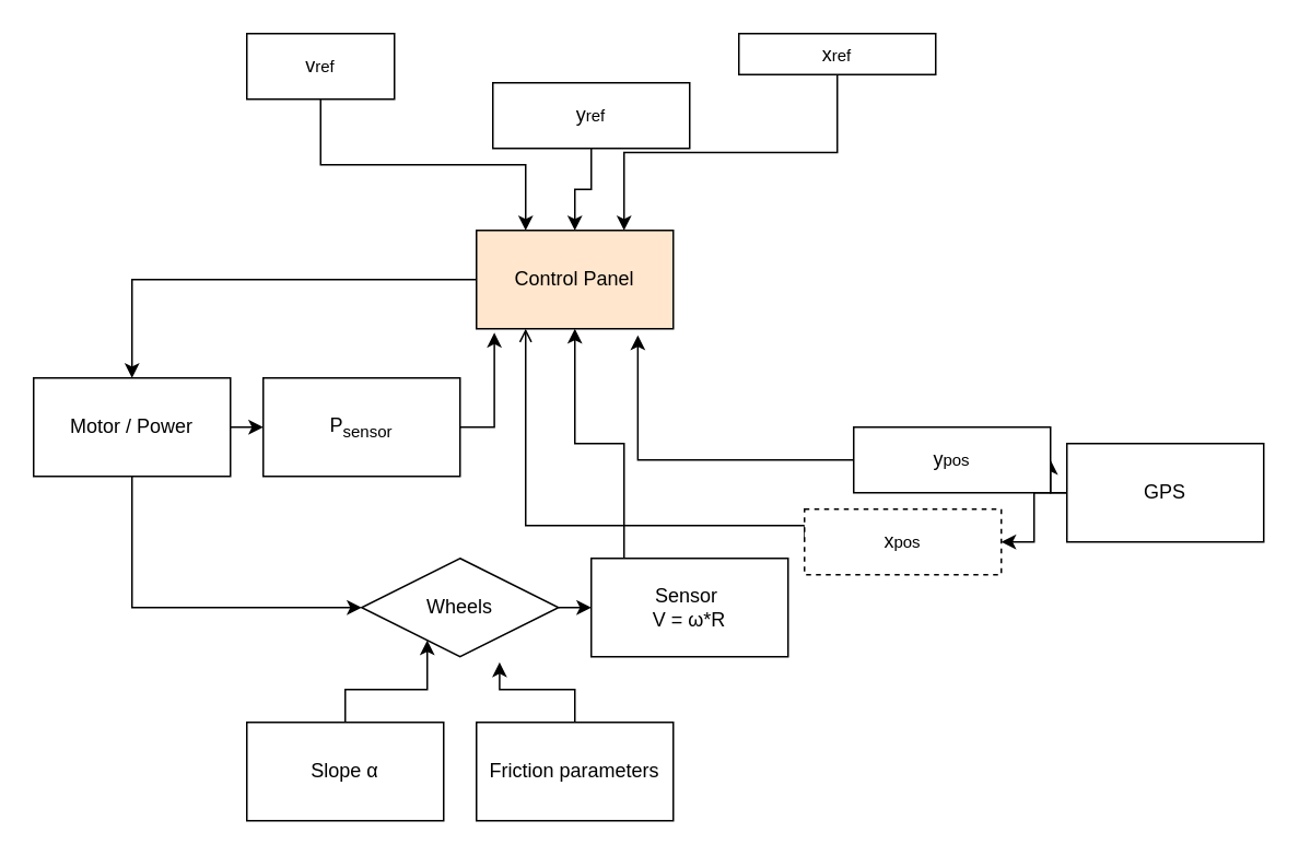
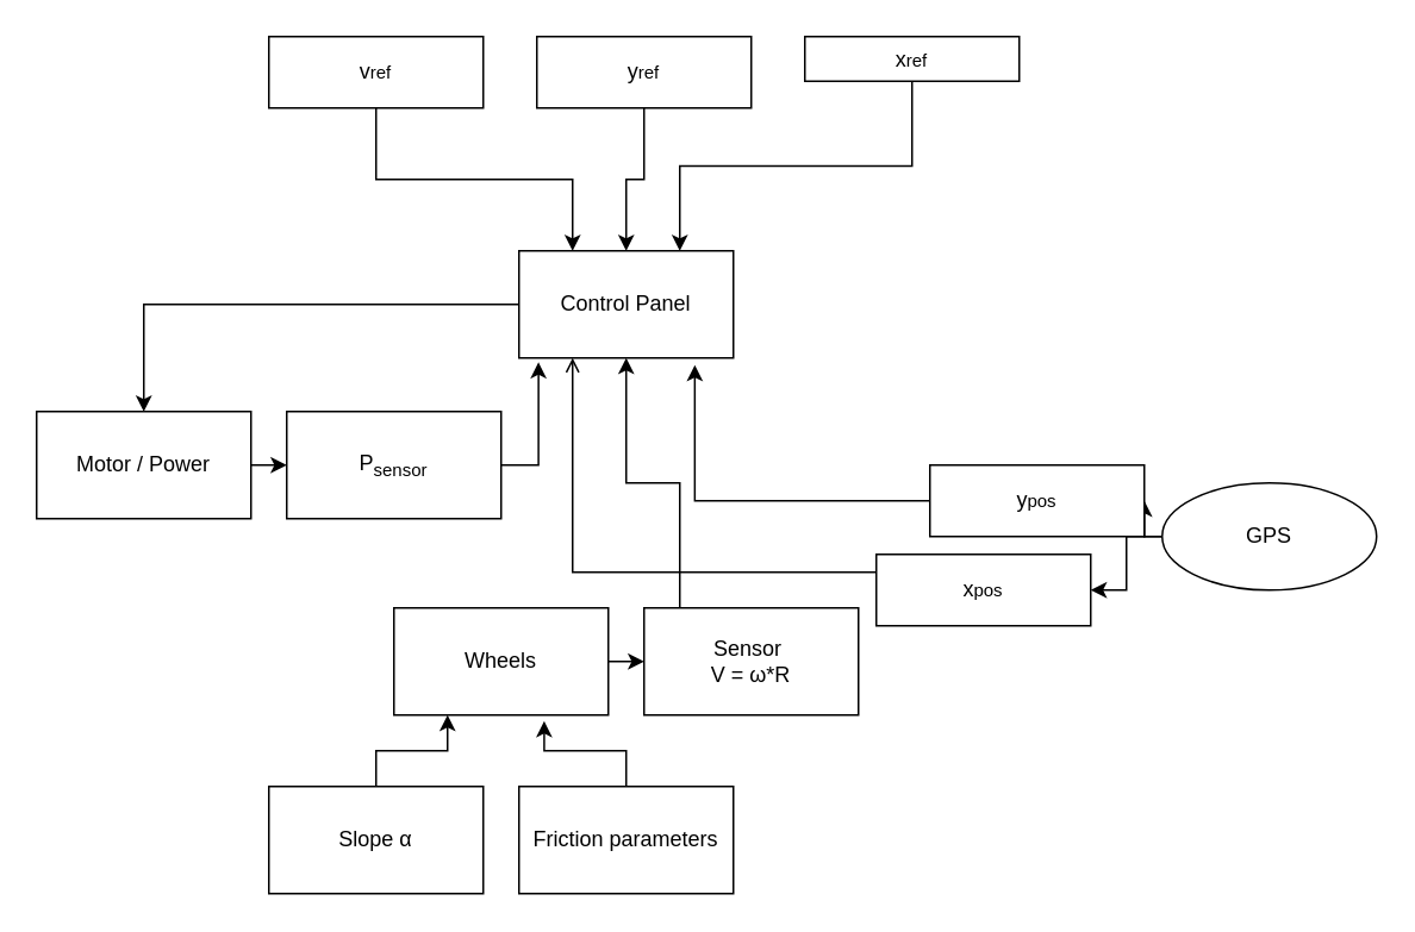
  <mxCell id="0" />
  <mxCell id="1" parent="0" />
  <mxCell id="2" style="edgeStyle=orthogonalEdgeStyle;rounded=0;orthogonalLoop=1;jettySize=auto;html=1;exitX=0;exitY=0.5;exitDx=0;exitDy=0;entryX=0.5;entryY=0;entryDx=0;entryDy=0;" edge="1" parent="1" source="3" target="12"><mxGeometry relative="1" as="geometry" /></mxCell>
- <mxCell id="3" value="Control Panel" style="rounded=0;whiteSpace=wrap;html=1;fillColor=#ffe6cc;" vertex="1" parent="1"><mxGeometry x="290" y="140" width="120" height="60" as="geometry" /></mxCell>
+ <mxCell id="3" value="Control Panel" style="rounded=0;whiteSpace=wrap;html=1;" vertex="1" parent="1"><mxGeometry x="290" y="140" width="120" height="60" as="geometry" /></mxCell>
  <mxCell id="4" style="edgeStyle=orthogonalEdgeStyle;rounded=0;orthogonalLoop=1;jettySize=auto;html=1;exitX=0.5;exitY=1;exitDx=0;exitDy=0;entryX=0.75;entryY=0;entryDx=0;entryDy=0;" edge="1" parent="1" source="5" target="3"><mxGeometry relative="1" as="geometry" /></mxCell>
  <mxCell id="5" value="x&lt;span style=&quot;font-size: 10px;&quot;&gt;ref&lt;/span&gt;" style="rounded=0;whiteSpace=wrap;html=1;" vertex="1" parent="1"><mxGeometry x="450" y="20" width="120" height="25" as="geometry" /></mxCell>
  <mxCell id="6" style="edgeStyle=orthogonalEdgeStyle;rounded=0;orthogonalLoop=1;jettySize=auto;html=1;exitX=0.5;exitY=1;exitDx=0;exitDy=0;" edge="1" parent="1" source="7" target="3"><mxGeometry relative="1" as="geometry" /></mxCell>
- <mxCell id="7" value="y&lt;span style=&quot;font-size: 10px;&quot;&gt;ref&lt;/span&gt;" style="rounded=0;whiteSpace=wrap;html=1;" vertex="1" parent="1"><mxGeometry x="300" y="50" width="120" height="40" as="geometry" /></mxCell>
+ <mxCell id="7" value="y&lt;span style=&quot;font-size: 10px;&quot;&gt;ref&lt;/span&gt;" style="rounded=0;whiteSpace=wrap;html=1;" vertex="1" parent="1"><mxGeometry x="300" y="20" width="120" height="40" as="geometry" /></mxCell>
  <mxCell id="8" style="edgeStyle=orthogonalEdgeStyle;rounded=0;orthogonalLoop=1;jettySize=auto;html=1;exitX=0.5;exitY=1;exitDx=0;exitDy=0;entryX=0.25;entryY=0;entryDx=0;entryDy=0;" edge="1" parent="1" source="9" target="3"><mxGeometry relative="1" as="geometry" /></mxCell>
- <mxCell id="9" value="v&lt;span style=&quot;font-size: 10px;&quot;&gt;ref&lt;/span&gt;" style="rounded=0;whiteSpace=wrap;html=1;" vertex="1" parent="1"><mxGeometry x="150" y="20" width="90" height="40" as="geometry" /></mxCell>
- <mxCell id="10" style="edgeStyle=orthogonalEdgeStyle;rounded=0;orthogonalLoop=1;jettySize=auto;html=1;exitX=0.5;exitY=1;exitDx=0;exitDy=0;entryX=0;entryY=0.5;entryDx=0;entryDy=0;" edge="1" parent="1" source="12" target="14"><mxGeometry relative="1" as="geometry" /></mxCell>
+ <mxCell id="9" value="v&lt;span style=&quot;font-size: 10px;&quot;&gt;ref&lt;/span&gt;" style="rounded=0;whiteSpace=wrap;html=1;" vertex="1" parent="1"><mxGeometry x="150" y="20" width="120" height="40" as="geometry" /></mxCell>
  <mxCell id="11" style="edgeStyle=orthogonalEdgeStyle;rounded=0;orthogonalLoop=1;jettySize=auto;html=1;exitX=1;exitY=0.5;exitDx=0;exitDy=0;entryX=0;entryY=0.5;entryDx=0;entryDy=0;" edge="1" parent="1" source="12" target="26"><mxGeometry relative="1" as="geometry" /></mxCell>
  <mxCell id="12" value="Motor / Power" style="rounded=0;whiteSpace=wrap;html=1;" vertex="1" parent="1"><mxGeometry x="20" y="230" width="120" height="60" as="geometry" /></mxCell>
  <mxCell id="13" style="edgeStyle=orthogonalEdgeStyle;rounded=0;orthogonalLoop=1;jettySize=auto;html=1;exitX=1;exitY=0.5;exitDx=0;exitDy=0;entryX=0;entryY=0.5;entryDx=0;entryDy=0;" edge="1" parent="1" source="14" target="16"><mxGeometry relative="1" as="geometry" /></mxCell>
- <mxCell id="14" value="Wheels" style="rhombus;whiteSpace=wrap;html=1;" vertex="1" parent="1"><mxGeometry x="220" y="340" width="120" height="60" as="geometry" /></mxCell>
+ <mxCell id="14" value="Wheels" style="rounded=0;whiteSpace=wrap;html=1;" vertex="1" parent="1"><mxGeometry x="220" y="340" width="120" height="60" as="geometry" /></mxCell>
  <mxCell id="15" style="edgeStyle=orthogonalEdgeStyle;rounded=0;orthogonalLoop=1;jettySize=auto;html=1;exitX=0.5;exitY=0;exitDx=0;exitDy=0;entryX=0.5;entryY=1;entryDx=0;entryDy=0;" edge="1" parent="1" source="16" target="3"><mxGeometry relative="1" as="geometry"><mxPoint x="360" y="210" as="targetPoint" /><Array as="points"><mxPoint x="380" y="340" /><mxPoint x="380" y="270" /><mxPoint x="350" y="270" /></Array></mxGeometry></mxCell>
  <mxCell id="16" value="Sensor&amp;nbsp;&lt;br&gt;V = ω*R" style="rounded=0;whiteSpace=wrap;html=1;" vertex="1" parent="1"><mxGeometry x="360" y="340" width="120" height="60" as="geometry" /></mxCell>
  <mxCell id="17" style="edgeStyle=orthogonalEdgeStyle;rounded=0;orthogonalLoop=1;jettySize=auto;html=1;exitX=0;exitY=0.5;exitDx=0;exitDy=0;entryX=1;entryY=0.5;entryDx=0;entryDy=0;" edge="1" parent="1" source="19" target="22"><mxGeometry relative="1" as="geometry" /></mxCell>
  <mxCell id="18" style="edgeStyle=orthogonalEdgeStyle;rounded=0;orthogonalLoop=1;jettySize=auto;html=1;exitX=0;exitY=0.5;exitDx=0;exitDy=0;entryX=1;entryY=0.5;entryDx=0;entryDy=0;" edge="1" parent="1" source="19" target="21"><mxGeometry relative="1" as="geometry" /></mxCell>
- <mxCell id="19" value="GPS" style="rounded=0;whiteSpace=wrap;html=1;" vertex="1" parent="1"><mxGeometry x="650" y="270" width="120" height="60" as="geometry" /></mxCell>
+ <mxCell id="19" value="GPS" style="ellipse;whiteSpace=wrap;html=1;" vertex="1" parent="1"><mxGeometry x="650" y="270" width="120" height="60" as="geometry" /></mxCell>
  <mxCell id="20" style="edgeStyle=orthogonalEdgeStyle;rounded=0;orthogonalLoop=1;jettySize=auto;html=1;exitX=0;exitY=0.5;exitDx=0;exitDy=0;entryX=0.25;entryY=1;entryDx=0;entryDy=0;endArrow=open;" edge="1" parent="1" source="21" target="3"><mxGeometry relative="1" as="geometry"><Array as="points"><mxPoint x="490" y="320" /><mxPoint x="320" y="320" /></Array></mxGeometry></mxCell>
- <mxCell id="21" value="x&lt;span style=&quot;font-size: 10px;&quot;&gt;pos&lt;/span&gt;" style="rounded=0;whiteSpace=wrap;html=1;dashed=1;" vertex="1" parent="1"><mxGeometry x="490" y="310" width="120" height="40" as="geometry" /></mxCell>
+ <mxCell id="21" value="x&lt;span style=&quot;font-size: 10px;&quot;&gt;pos&lt;/span&gt;" style="rounded=0;whiteSpace=wrap;html=1;" vertex="1" parent="1"><mxGeometry x="490" y="310" width="120" height="40" as="geometry" /></mxCell>
  <mxCell id="22" value="y&lt;span style=&quot;font-size: 10px;&quot;&gt;pos&lt;/span&gt;" style="rounded=0;whiteSpace=wrap;html=1;" vertex="1" parent="1"><mxGeometry x="520" y="260" width="120" height="40" as="geometry" /></mxCell>
  <mxCell id="23" style="edgeStyle=orthogonalEdgeStyle;rounded=0;orthogonalLoop=1;jettySize=auto;html=1;exitX=0;exitY=0.5;exitDx=0;exitDy=0;entryX=0.82;entryY=1.066;entryDx=0;entryDy=0;entryPerimeter=0;" edge="1" parent="1" source="22" target="3"><mxGeometry relative="1" as="geometry" /></mxCell>
  <mxCell id="24" style="edgeStyle=orthogonalEdgeStyle;rounded=0;orthogonalLoop=1;jettySize=auto;html=1;entryX=0.25;entryY=1;entryDx=0;entryDy=0;" edge="1" parent="1" source="25" target="14"><mxGeometry relative="1" as="geometry" /></mxCell>
  <mxCell id="25" value="Slope α" style="rounded=0;whiteSpace=wrap;html=1;" vertex="1" parent="1"><mxGeometry x="150" y="440" width="120" height="60" as="geometry" /></mxCell>
  <mxCell id="26" value="&lt;div&gt;P&lt;sub&gt;sensor&lt;/sub&gt;&lt;/div&gt;" style="rounded=0;whiteSpace=wrap;html=1;" vertex="1" parent="1"><mxGeometry x="160" y="230" width="120" height="60" as="geometry" /></mxCell>
  <mxCell id="27" value="Friction parameters" style="rounded=0;whiteSpace=wrap;html=1;" vertex="1" parent="1"><mxGeometry x="290" y="440" width="120" height="60" as="geometry" /></mxCell>
  <mxCell id="28" style="edgeStyle=orthogonalEdgeStyle;rounded=0;orthogonalLoop=1;jettySize=auto;html=1;exitX=1;exitY=0.5;exitDx=0;exitDy=0;entryX=0.091;entryY=1.04;entryDx=0;entryDy=0;entryPerimeter=0;" edge="1" parent="1" source="26" target="3"><mxGeometry relative="1" as="geometry" /></mxCell>
  <mxCell id="29" style="edgeStyle=orthogonalEdgeStyle;rounded=0;orthogonalLoop=1;jettySize=auto;html=1;exitX=0.5;exitY=0;exitDx=0;exitDy=0;entryX=0.701;entryY=1.056;entryDx=0;entryDy=0;entryPerimeter=0;" edge="1" parent="1" source="27" target="14"><mxGeometry relative="1" as="geometry" /></mxCell>
